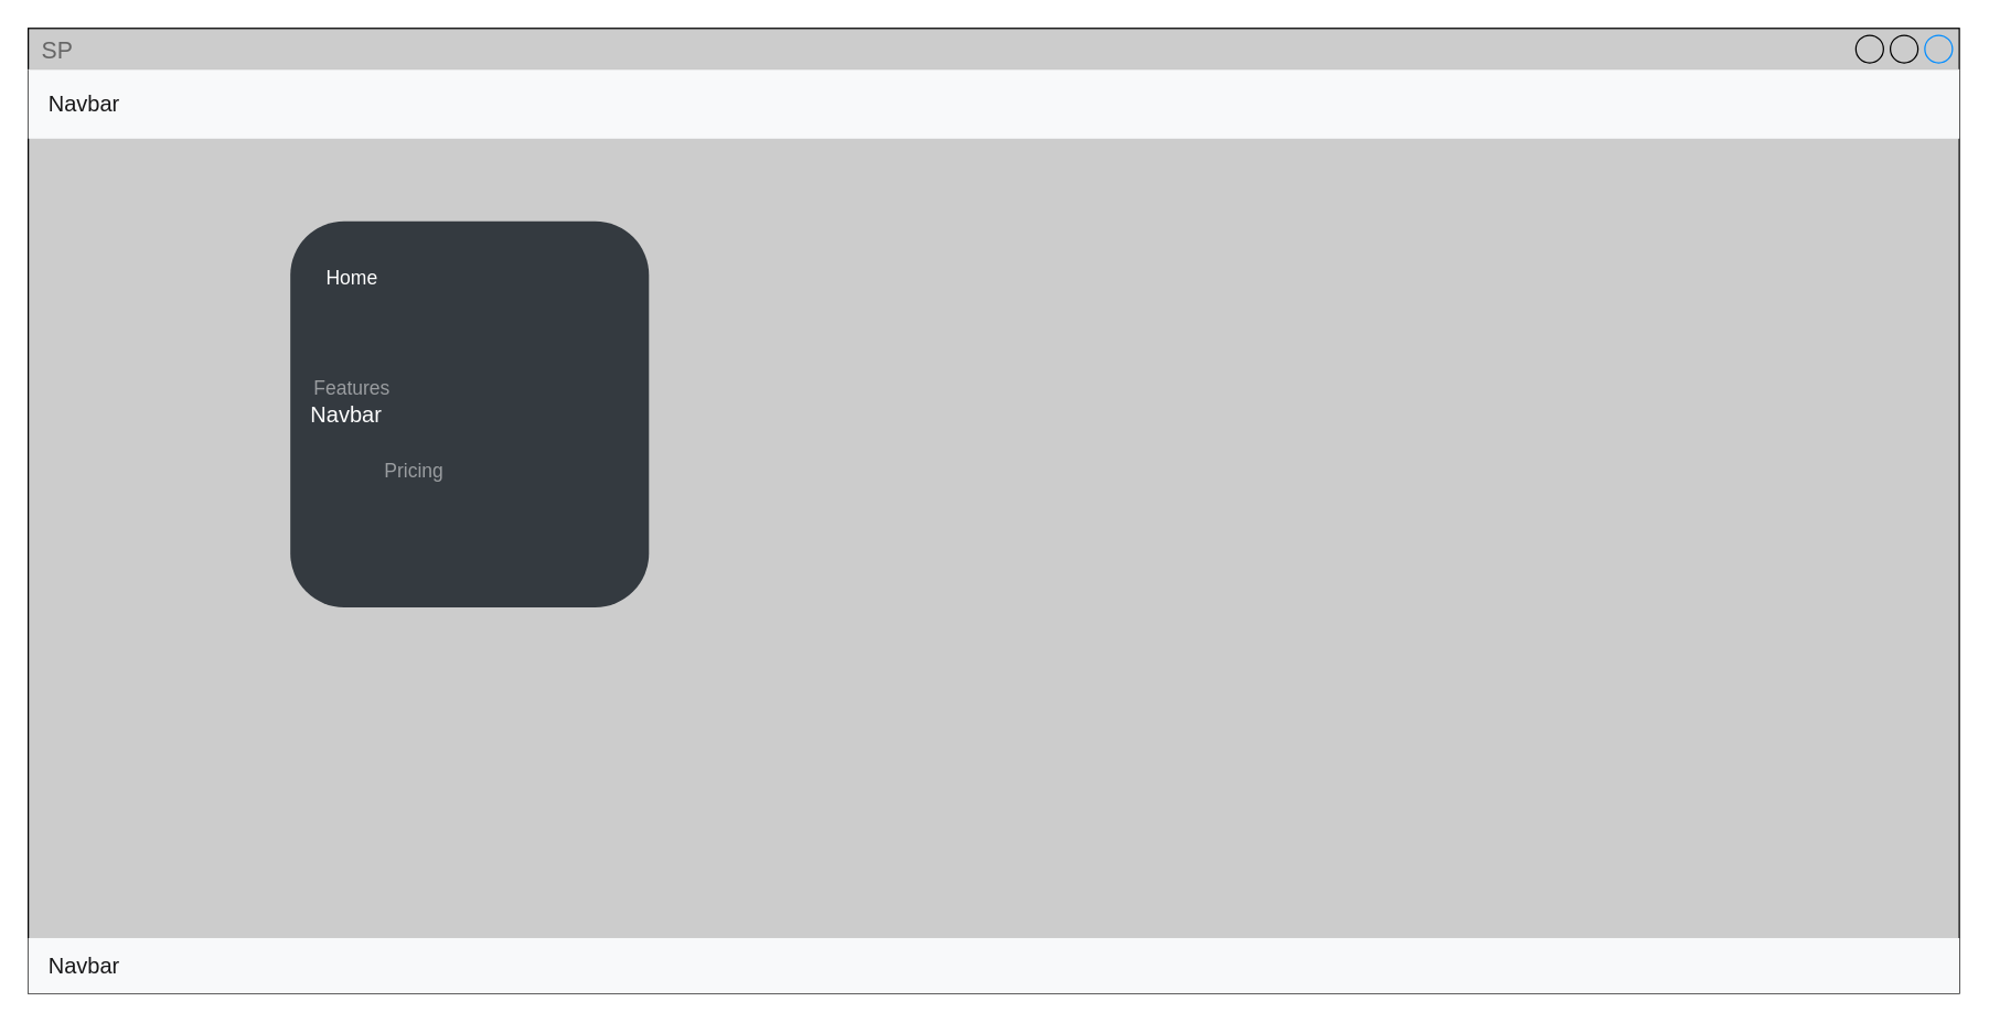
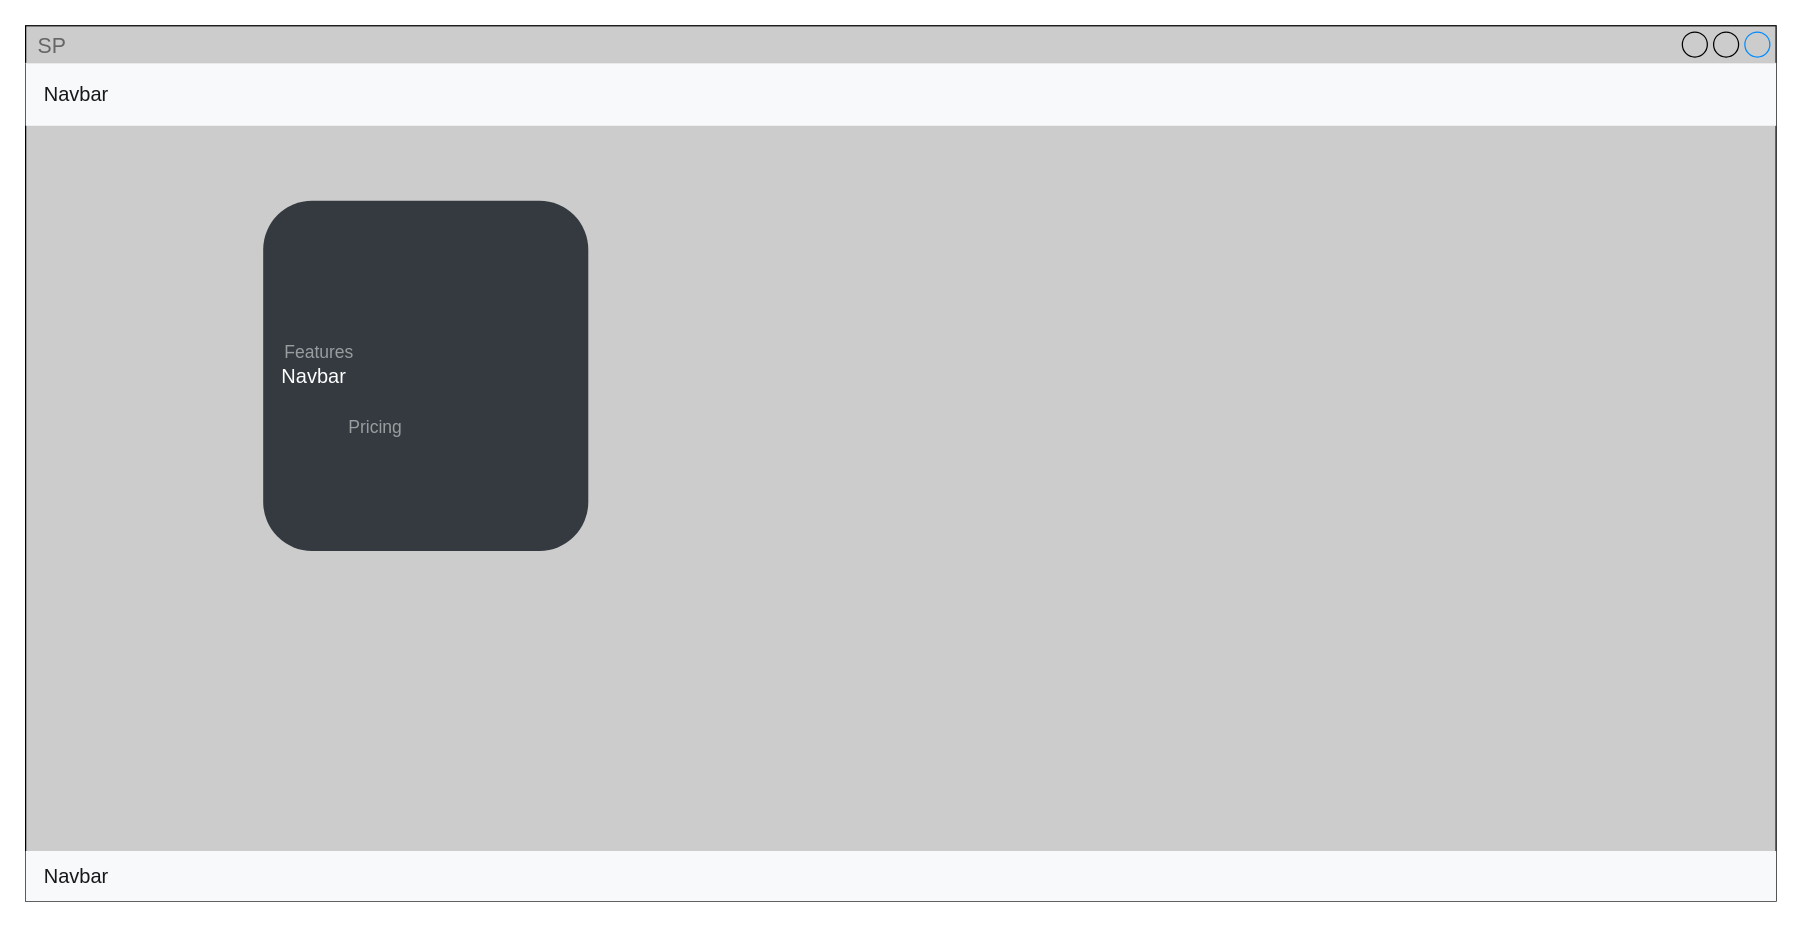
  <mxCell id="0" />
  <mxCell id="1" parent="0" />
  <mxCell id="2" value="SP&lt;br&gt;" style="strokeWidth=1;shadow=0;dashed=0;align=center;html=1;shape=mxgraph.mockup.containers.window;align=left;verticalAlign=top;spacingLeft=8;strokeColor2=#008cff;strokeColor3=#c4c4c4;fontColor=#666666;mainText=;fontSize=17;labelBackgroundColor=none;whiteSpace=wrap;fillColor=#CCCCCC;" vertex="1" parent="1"><mxGeometry x="20" y="20" width="1400" height="700" as="geometry" /></mxCell>
  <mxCell id="3" value="Navbar" style="html=1;shadow=0;dashed=0;fillColor=#F8F9FA;strokeColor=none;fontSize=16;fontColor=#181819;align=left;spacing=15;fillStyle=auto;" vertex="1" parent="1"><mxGeometry x="20" y="50" width="1400" height="50" as="geometry" /></mxCell>
  <mxCell id="4" value="Navbar" style="html=1;shadow=0;dashed=0;fillColor=#F8F9FA;strokeColor=none;fontSize=16;fontColor=#181819;align=left;spacing=15;fillStyle=auto;" vertex="1" parent="1"><mxGeometry x="20" y="680" width="1400" height="40" as="geometry" /></mxCell>
  <mxCell id="5" value="" style="group;rounded=1;editable=1;movable=1;resizable=1;rotatable=1;deletable=1;locked=0;connectable=1;" vertex="1" connectable="0" parent="1"><mxGeometry x="210" y="160" width="260" height="280" as="geometry" /></mxCell>
  <mxCell id="6" value="Navbar" style="html=1;shadow=0;dashed=0;fillColor=#343A40;strokeColor=none;fontSize=16;fontColor=#ffffff;align=left;spacing=15;container=0;rounded=1;editable=1;movable=1;resizable=1;rotatable=1;deletable=1;locked=0;connectable=1;" vertex="1" parent="5"><mxGeometry width="260" height="280" as="geometry" /></mxCell>
- <mxCell id="7" value="Home" style="fillColor=none;strokeColor=none;fontSize=14;fontColor=#ffffff;align=center;" vertex="1" parent="5"><mxGeometry y="10" width="70" height="40" as="geometry"><mxPoint x="10" y="10" as="offset" /></mxGeometry></mxCell>
  <mxCell id="8" value="Features" style="fillColor=none;strokeColor=none;fontSize=14;fontColor=#9A9DA0;align=center;" vertex="1" parent="5"><mxGeometry y="50" width="70" height="40" as="geometry"><mxPoint x="10" y="50" as="offset" /></mxGeometry></mxCell>
  <mxCell id="9" value="Pricing" style="fillColor=none;strokeColor=none;fontSize=14;fontColor=#9A9DA0;align=center;spacingRight=0;" vertex="1" parent="5"><mxGeometry y="80" width="80" height="40" as="geometry"><mxPoint x="50" y="80" as="offset" /></mxGeometry></mxCell>
